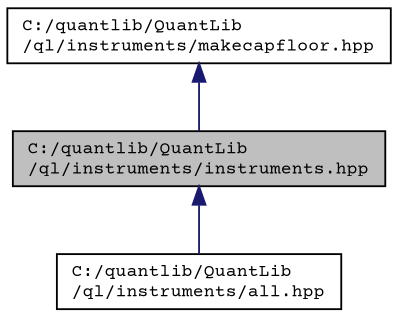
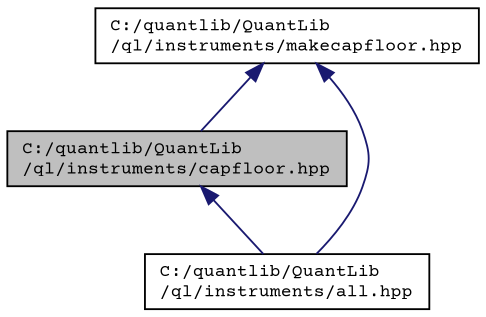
  digraph {
    fontname="Courier Prime"
    node [color=black fillcolor=white fontname="Courier Prime" fontsize=10 shape=record style=filled]
    edge [color=midnightblue dir=back fontname="Courier Prime" fontsize=10 labelfontname=Helvetica labelfontsize=10 style=solid]
-   n1 [fillcolor=grey75 fontcolor=black height=0.2 label="C:/quantlib/QuantLib\l/ql/instruments/instruments.hpp" width=0.4]
+   n1 [fillcolor=grey75 fontcolor=black height=0.2 label="C:/quantlib/QuantLib\l/ql/instruments/capfloor.hpp" width=0.4]
    n2 [height=0.2 label="C:/quantlib/QuantLib\l/ql/instruments/all.hpp" width=0.4]
    n3 [height=0.2 label="C:/quantlib/QuantLib\l/ql/instruments/makecapfloor.hpp" width=0.4]
    n1 -> n2
    n3 -> n1
+   n3 -> n2
  }
